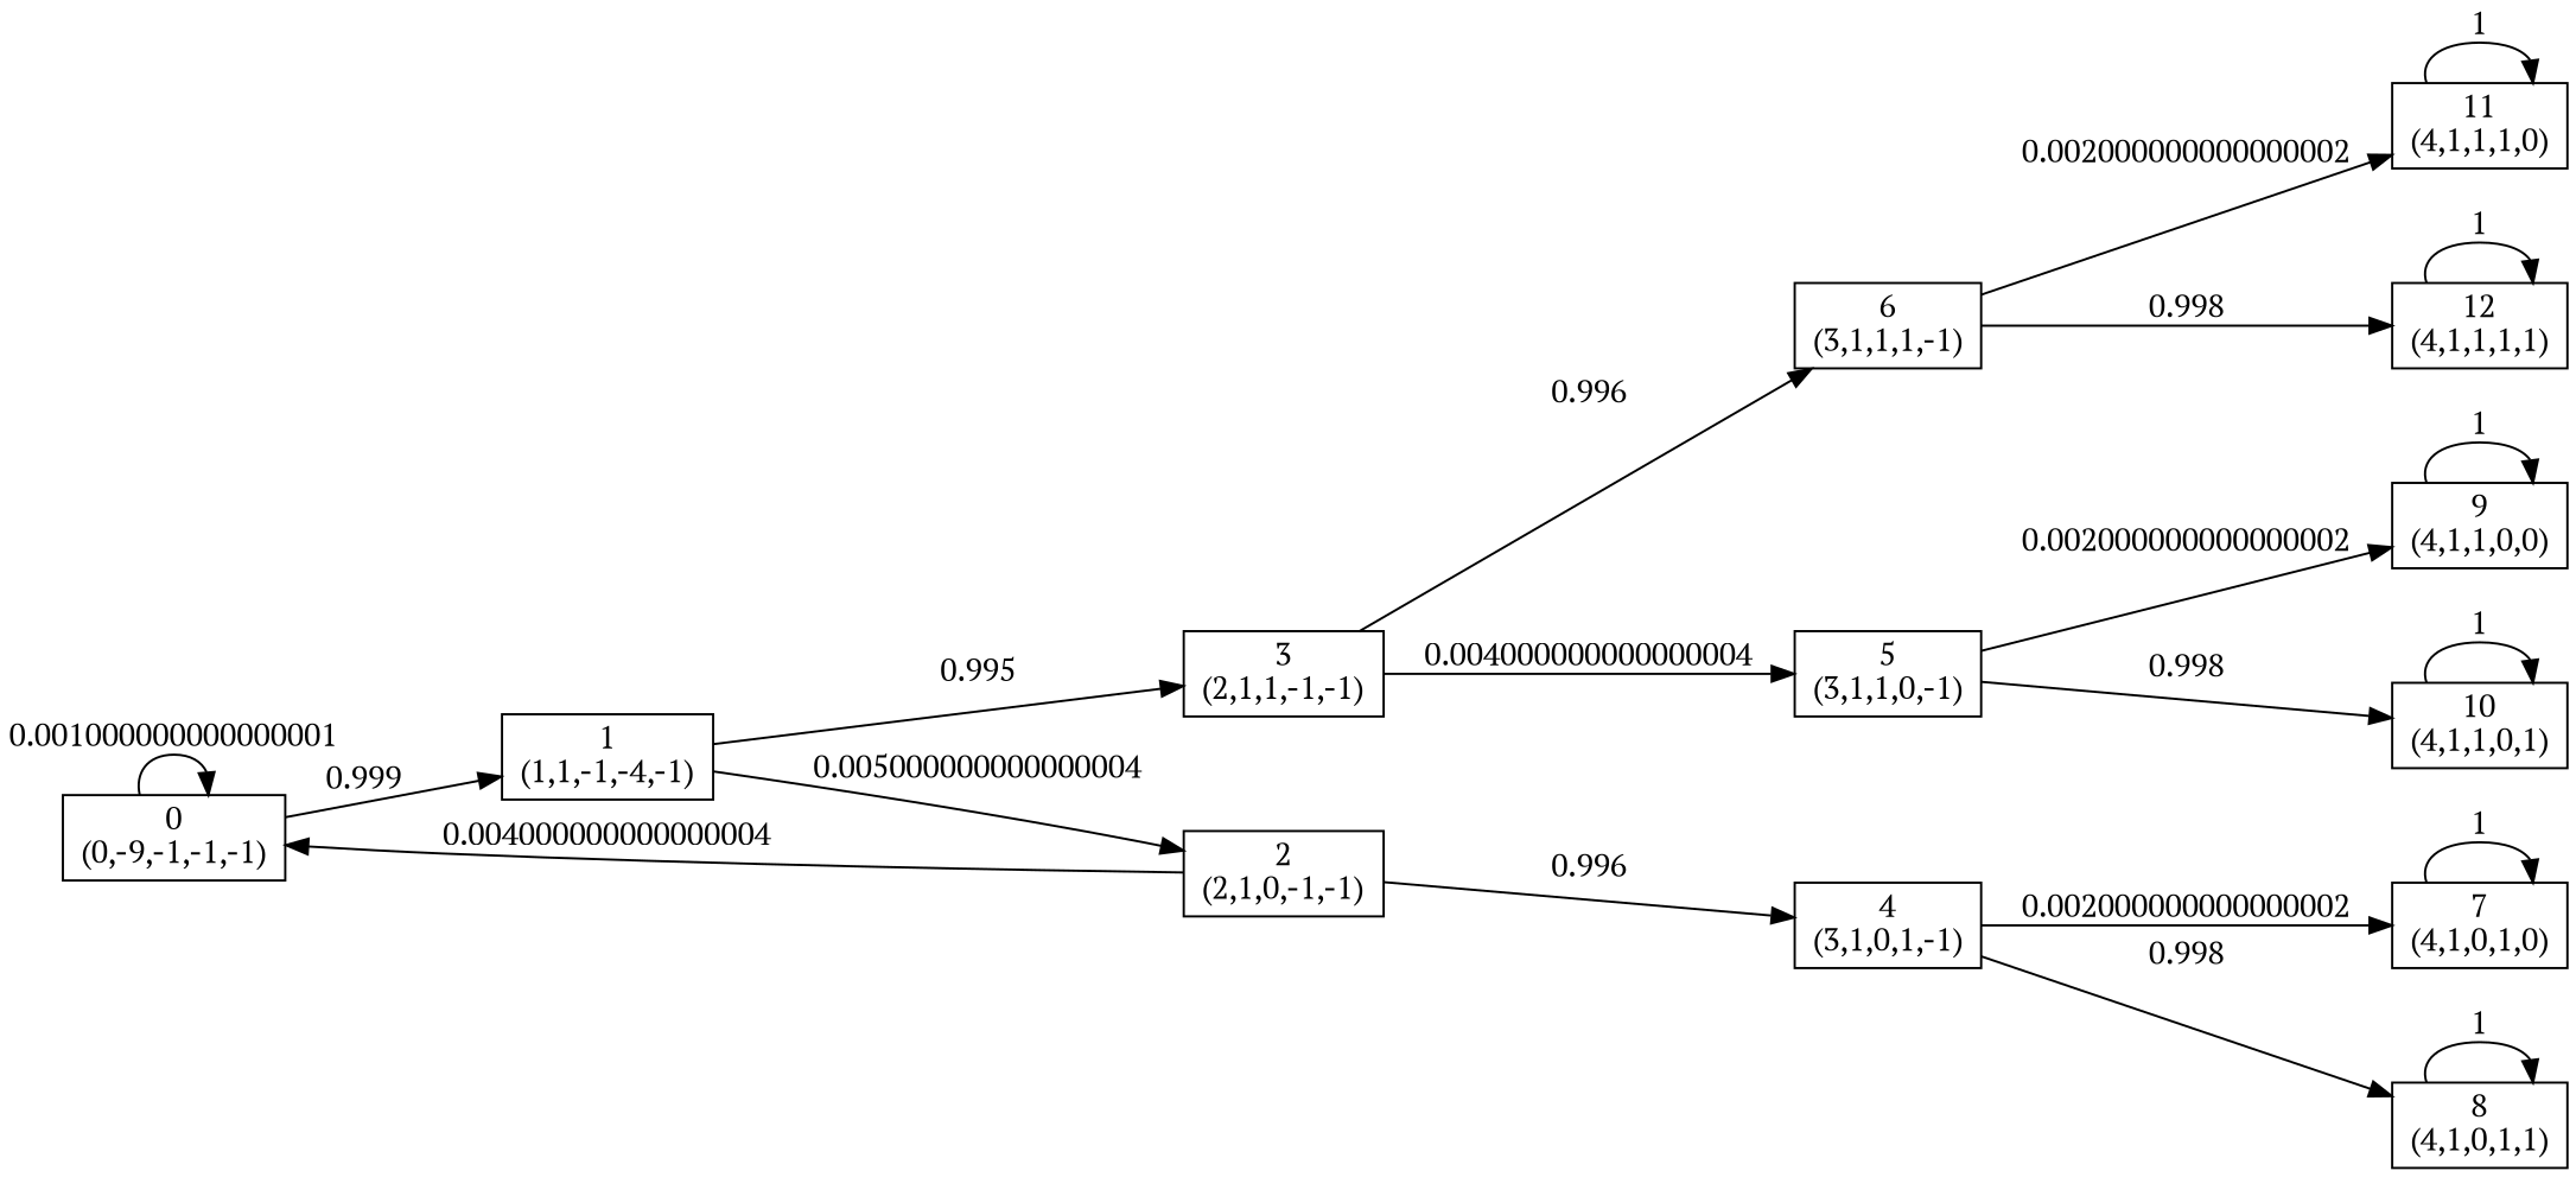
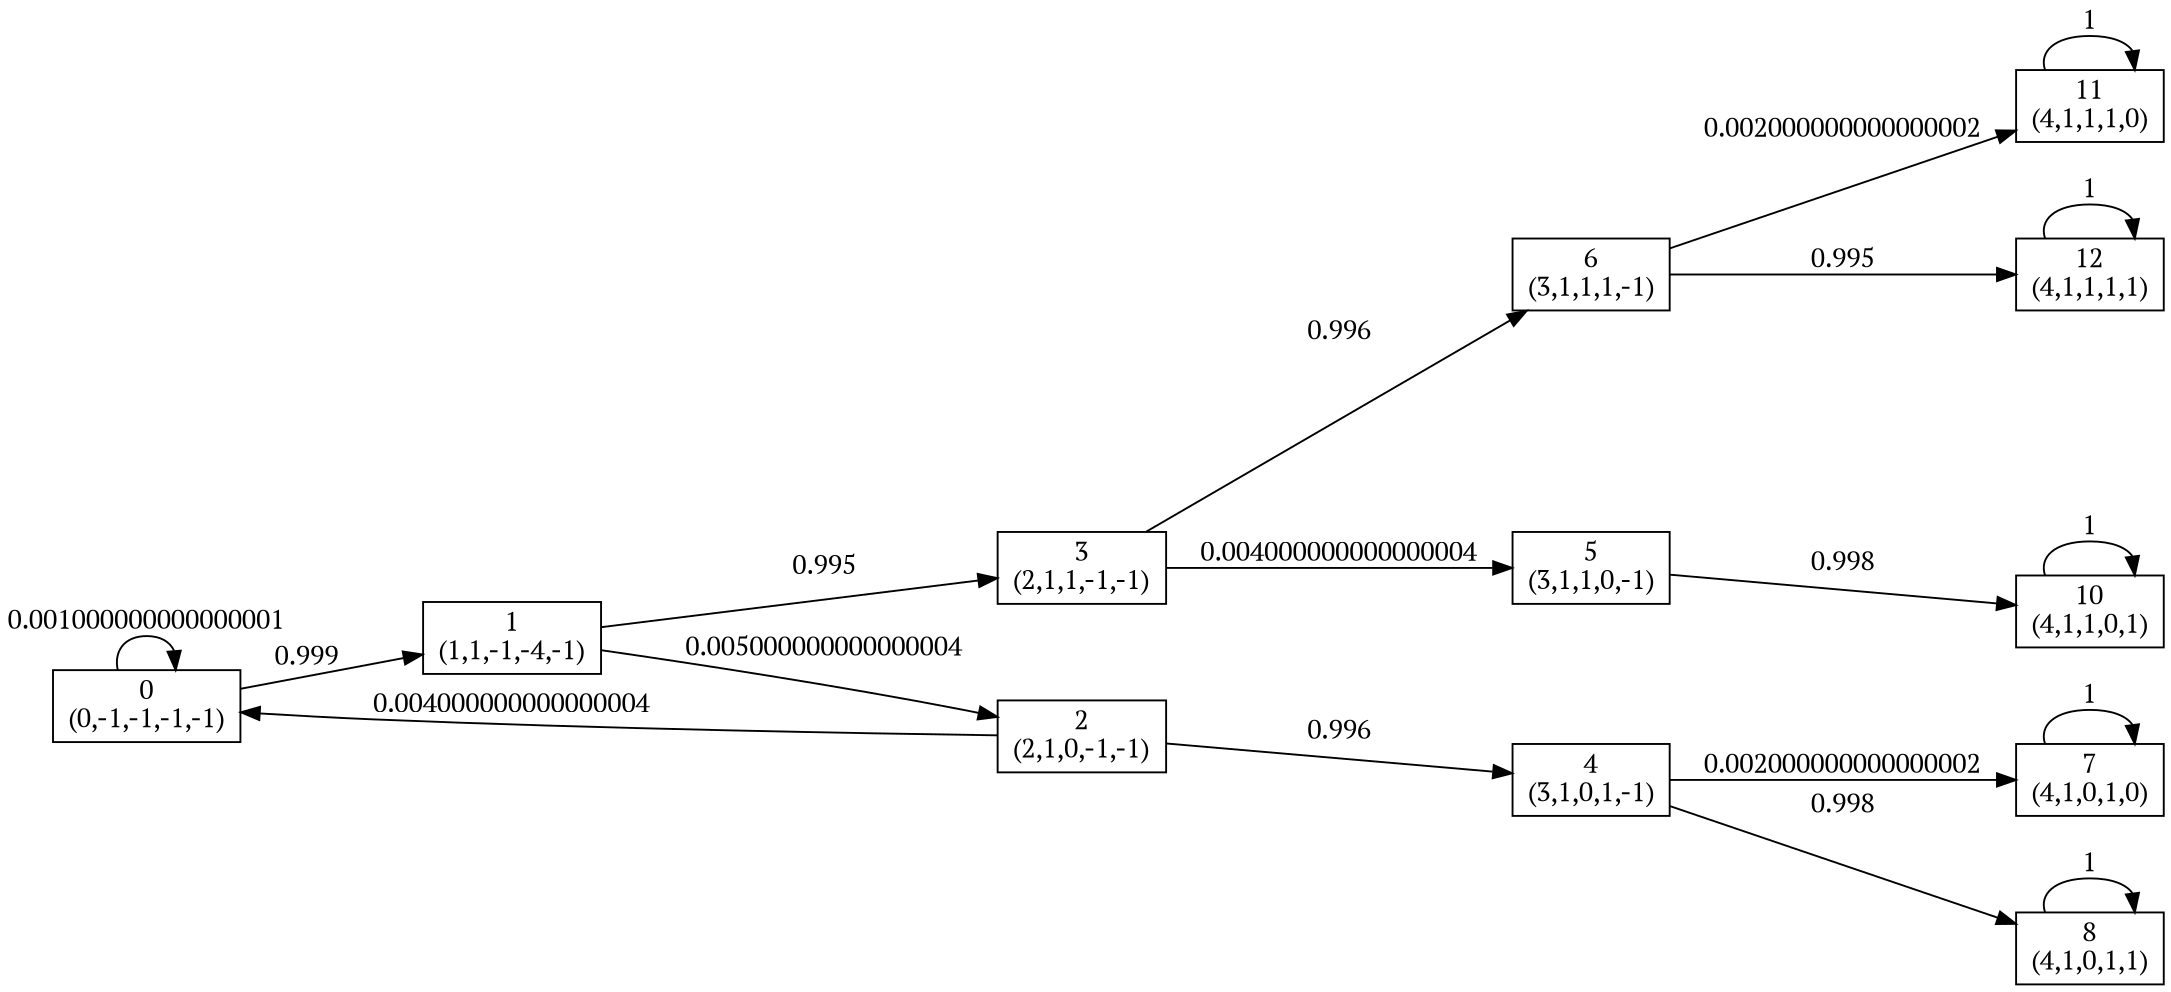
  digraph {
    fontname="PT Serif"
    rankdir=LR
    node [fontname="PT Serif" shape=box]
    edge [fontname="PT Serif"]
-   n1 [label="0\n(0,-9,-1,-1,-1)"]
+   n1 [label="0\n(0,-1,-1,-1,-1)"]
    n2 [label="1\n(1,1,-1,-4,-1)"]
    n3 [label="2\n(2,1,0,-1,-1)"]
    n4 [label="3\n(2,1,1,-1,-1)"]
    n5 [label="4\n(3,1,0,1,-1)"]
    n6 [label="5\n(3,1,1,0,-1)"]
    n7 [label="6\n(3,1,1,1,-1)"]
    n8 [label="7\n(4,1,0,1,0)"]
    n9 [label="8\n(4,1,0,1,1)"]
-   n10 [label="9\n(4,1,1,0,0)"]
    n11 [label="10\n(4,1,1,0,1)"]
    n12 [label="11\n(4,1,1,1,0)"]
    n13 [label="12\n(4,1,1,1,1)"]
    n1 -> n1 [label=0.001000000000000001]
    n1 -> n2 [label=0.999]
    n2 -> n3 [label=0.005000000000000004]
    n2 -> n4 [label=0.995]
    n3 -> n1 [label=0.004000000000000004]
    n3 -> n5 [label=0.996]
    n4 -> n6 [label=0.004000000000000004]
    n4 -> n7 [label=0.996]
    n5 -> n8 [label=0.002000000000000002]
    n5 -> n9 [label=0.998]
-   n6 -> n10 [label=0.002000000000000002]
    n6 -> n11 [label=0.998]
    n7 -> n12 [label=0.002000000000000002]
-   n7 -> n13 [label=0.998]
+   n7 -> n13 [label=0.995]
    n8 -> n8 [label=1]
    n9 -> n9 [label=1]
-   n10 -> n10 [label=1]
    n11 -> n11 [label=1]
    n12 -> n12 [label=1]
    n13 -> n13 [label=1]
  }
